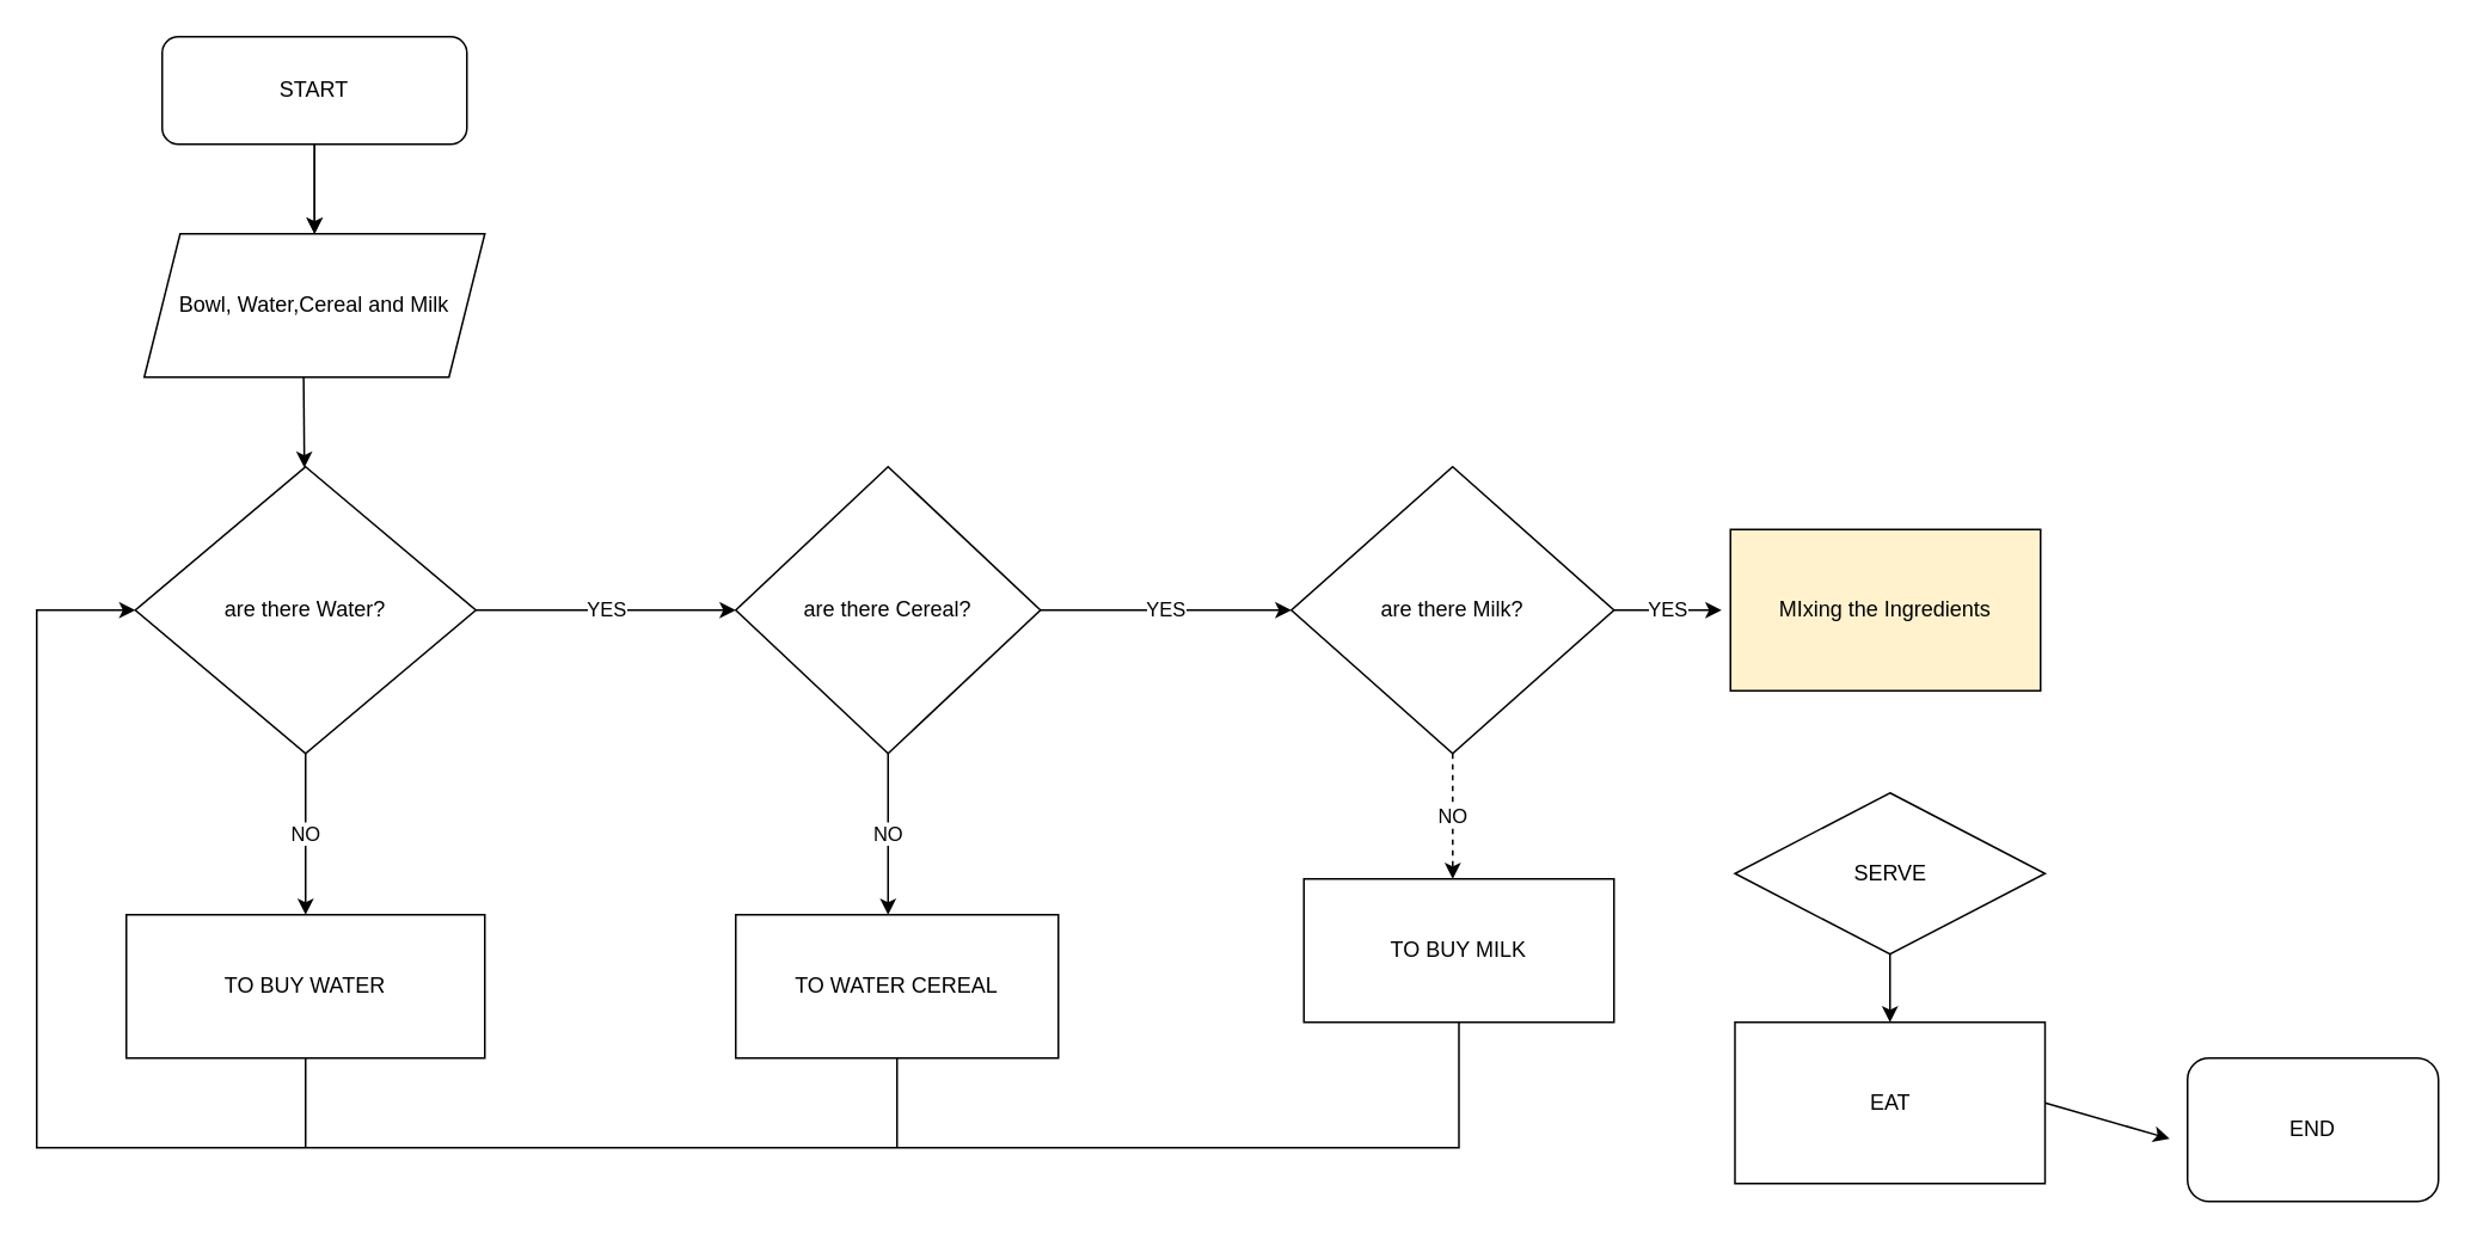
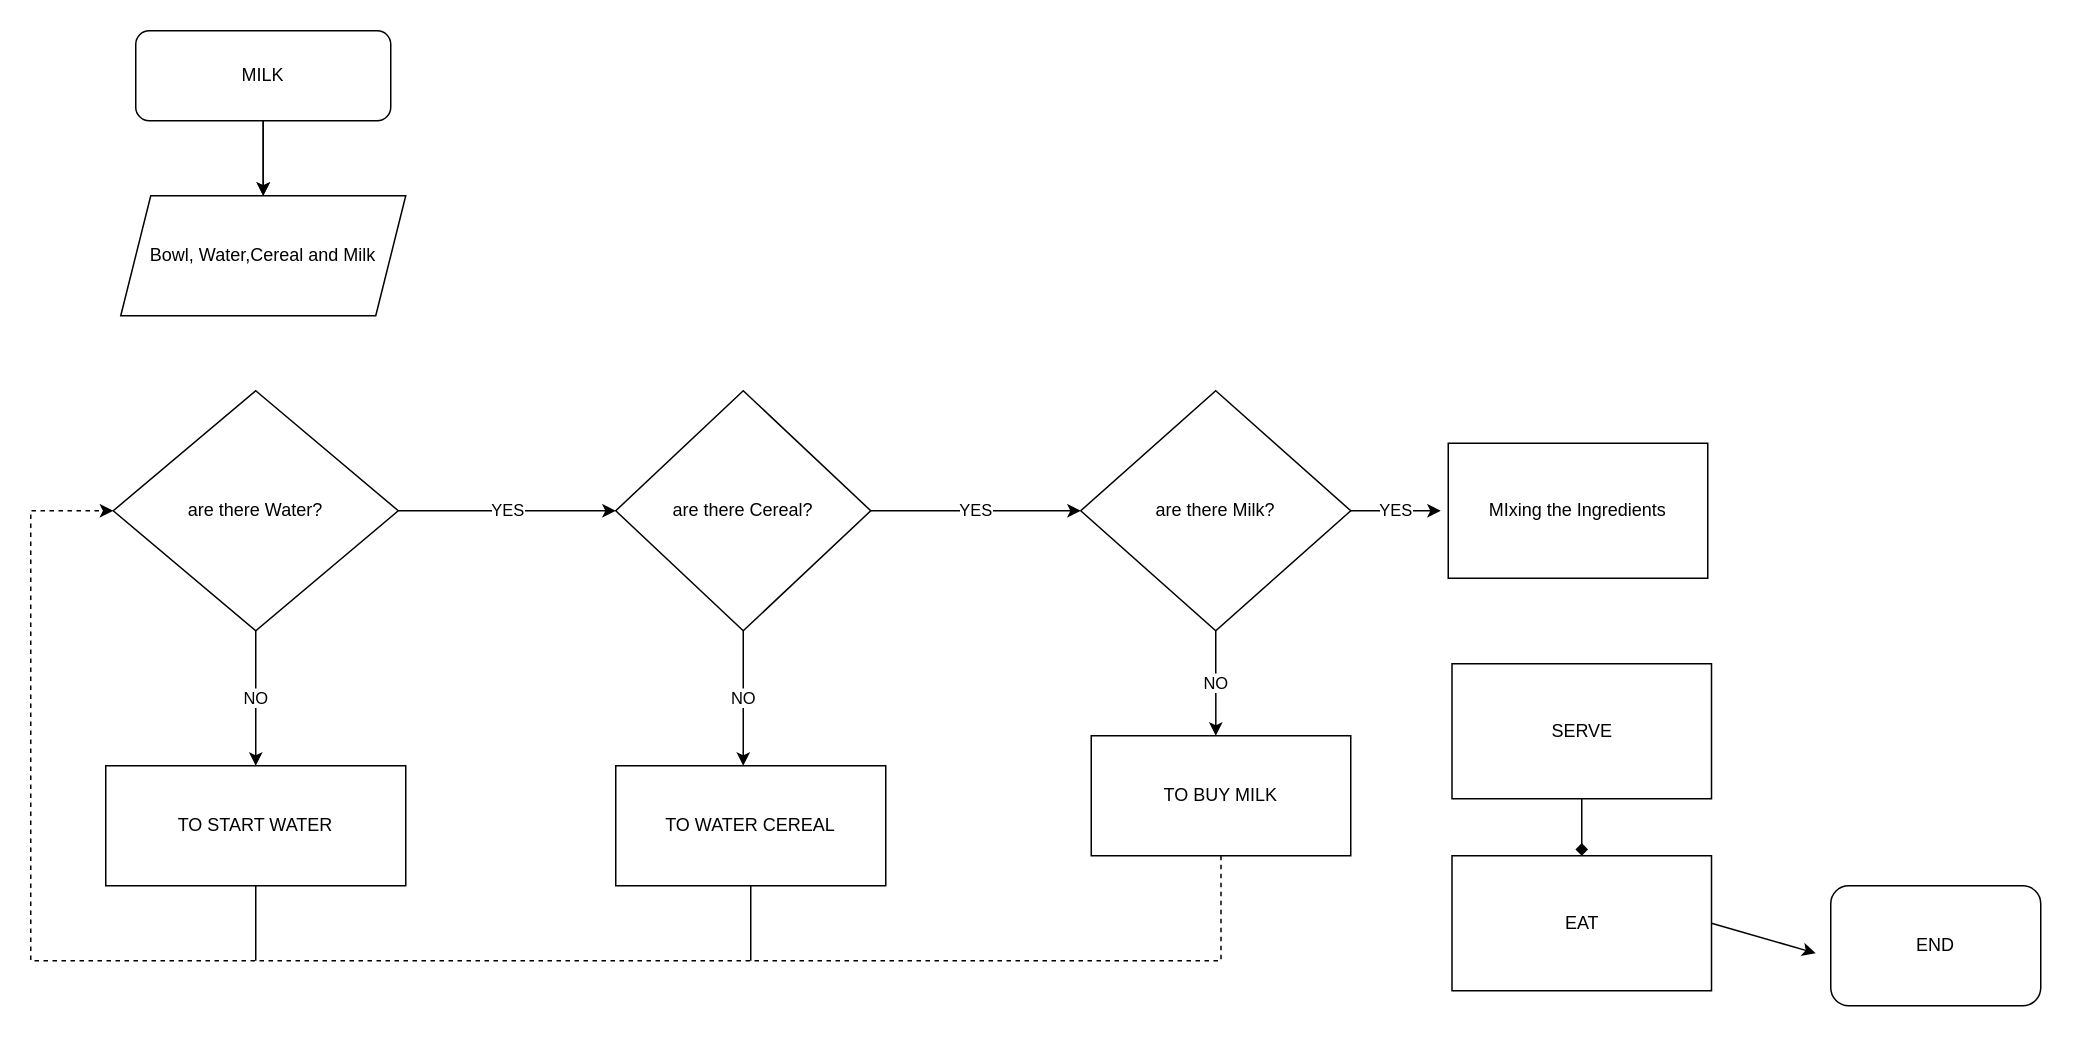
  <mxCell id="0" />
  <mxCell id="1" parent="0" />
  <mxCell id="2" value="" style="edgeStyle=orthogonalEdgeStyle;rounded=0;orthogonalLoop=1;jettySize=auto;html=1;" edge="1" parent="1" source="3" target="4"><mxGeometry relative="1" as="geometry" /></mxCell>
- <mxCell id="3" value="START" style="rounded=1;whiteSpace=wrap;html=1;" vertex="1" parent="1"><mxGeometry x="90" width="170" height="60" as="geometry" y="20" /></mxCell>
+ <mxCell id="3" value="MILK" style="rounded=1;whiteSpace=wrap;html=1;" vertex="1" parent="1"><mxGeometry x="90" width="170" height="60" as="geometry" y="20" /></mxCell>
  <mxCell id="4" value="Bowl, Water,Cereal and Milk" style="shape=parallelogram;perimeter=parallelogramPerimeter;whiteSpace=wrap;html=1;fixedSize=1;" vertex="1" parent="1"><mxGeometry x="80" y="130" width="190" height="80" as="geometry" /></mxCell>
  <mxCell id="5" value="" style="endArrow=classic;html=1;rounded=0;entryX=0.5;entryY=0;entryDx=0;entryDy=0;" edge="1" parent="1" source="3" target="4"><mxGeometry width="50" height="50" relative="1" as="geometry"><mxPoint x="320" y="320" as="sourcePoint" /><mxPoint x="370" y="270" as="targetPoint" /></mxGeometry></mxCell>
  <mxCell id="6" value="are there Water?" style="rhombus;whiteSpace=wrap;html=1;" vertex="1" parent="1"><mxGeometry x="75" y="260" width="190" height="160" as="geometry" /></mxCell>
  <mxCell id="7" value="YES&lt;br&gt;" style="endArrow=classic;html=1;rounded=0;exitX=1;exitY=0.5;exitDx=0;exitDy=0;" edge="1" parent="1" source="6"><mxGeometry relative="1" as="geometry"><mxPoint x="270" y="340" as="sourcePoint" /><mxPoint x="410" y="340" as="targetPoint" /></mxGeometry></mxCell>
  <mxCell id="8" value="NO&lt;br&gt;" style="endArrow=classic;html=1;rounded=0;" edge="1" parent="1"><mxGeometry relative="1" as="geometry"><mxPoint x="170" y="420" as="sourcePoint" /><mxPoint x="170" y="510" as="targetPoint" /></mxGeometry></mxCell>
- <mxCell id="9" value="" style="endArrow=classic;html=1;rounded=0;exitX=0.468;exitY=1;exitDx=0;exitDy=0;exitPerimeter=0;" edge="1" parent="1" source="4" target="6"><mxGeometry width="50" height="50" relative="1" as="geometry"><mxPoint x="170" y="220" as="sourcePoint" /><mxPoint x="490" y="260" as="targetPoint" /></mxGeometry></mxCell>
- <mxCell id="10" value="TO BUY WATER" style="rounded=0;whiteSpace=wrap;html=1;" vertex="1" parent="1"><mxGeometry x="70" y="510" width="200" height="80" as="geometry" /></mxCell>
+ <mxCell id="10" value="TO START WATER" style="rounded=0;whiteSpace=wrap;html=1;" vertex="1" parent="1"><mxGeometry x="70" y="510" width="200" height="80" as="geometry" /></mxCell>
  <mxCell id="11" value="are there Cereal?" style="rhombus;whiteSpace=wrap;html=1;" vertex="1" parent="1"><mxGeometry x="410" y="260" width="170" height="160" as="geometry" /></mxCell>
  <mxCell id="12" value="NO&lt;br&gt;" style="endArrow=classic;html=1;rounded=0;exitX=0.5;exitY=1;exitDx=0;exitDy=0;" edge="1" parent="1" source="11"><mxGeometry relative="1" as="geometry"><mxPoint x="430" y="470" as="sourcePoint" /><mxPoint x="495" y="510" as="targetPoint" /></mxGeometry></mxCell>
  <mxCell id="13" value="TO WATER CEREAL" style="rounded=0;whiteSpace=wrap;html=1;" vertex="1" parent="1"><mxGeometry x="410" y="510" width="180" height="80" as="geometry" /></mxCell>
  <mxCell id="14" value="YES&lt;br&gt;" style="endArrow=classic;html=1;rounded=0;exitX=1;exitY=0.5;exitDx=0;exitDy=0;" edge="1" parent="1" source="11"><mxGeometry relative="1" as="geometry"><mxPoint x="650" y="339.5" as="sourcePoint" /><mxPoint x="720" y="340" as="targetPoint" /></mxGeometry></mxCell>
  <mxCell id="15" value="are there Milk?" style="rhombus;whiteSpace=wrap;html=1;" vertex="1" parent="1"><mxGeometry x="720" y="260" width="180" height="160" as="geometry" /></mxCell>
- <mxCell id="16" value="NO&lt;br&gt;" style="endArrow=classic;html=1;rounded=0;exitX=0.5;exitY=1;exitDx=0;exitDy=0;entryX=0.48;entryY=0;entryDx=0;entryDy=0;entryPerimeter=0;dashed=1;" edge="1" parent="1" source="15" target="18"><mxGeometry relative="1" as="geometry"><mxPoint x="505" y="430" as="sourcePoint" /><mxPoint x="810" y="520" as="targetPoint" /></mxGeometry></mxCell>
- <mxCell id="17" style="edgeStyle=orthogonalEdgeStyle;rounded=0;orthogonalLoop=1;jettySize=auto;html=1;exitX=0.5;exitY=1;exitDx=0;exitDy=0;entryX=0;entryY=0.5;entryDx=0;entryDy=0;" edge="1" parent="1" source="18" target="6"><mxGeometry relative="1" as="geometry"><Array as="points"><mxPoint x="814" y="640" /><mxPoint x="20" y="640" /><mxPoint x="20" y="340" /></Array></mxGeometry></mxCell>
+ <mxCell id="16" value="NO&lt;br&gt;" style="endArrow=classic;html=1;rounded=0;exitX=0.5;exitY=1;exitDx=0;exitDy=0;entryX=0.48;entryY=0;entryDx=0;entryDy=0;entryPerimeter=0;" edge="1" parent="1" source="15" target="18"><mxGeometry relative="1" as="geometry"><mxPoint x="505" y="430" as="sourcePoint" /><mxPoint x="810" y="520" as="targetPoint" /></mxGeometry></mxCell>
+ <mxCell id="17" style="edgeStyle=orthogonalEdgeStyle;rounded=0;orthogonalLoop=1;jettySize=auto;html=1;exitX=0.5;exitY=1;exitDx=0;exitDy=0;entryX=0;entryY=0.5;entryDx=0;entryDy=0;dashed=1;" edge="1" parent="1" source="18" target="6"><mxGeometry relative="1" as="geometry"><Array as="points"><mxPoint x="814" y="640" /><mxPoint x="20" y="640" /><mxPoint x="20" y="340" /></Array></mxGeometry></mxCell>
  <mxCell id="18" value="TO BUY MILK" style="rounded=0;whiteSpace=wrap;html=1;" vertex="1" parent="1"><mxGeometry x="727" y="490" width="173" height="80" as="geometry" /></mxCell>
- <mxCell id="19" value="MIxing the Ingredients" style="rounded=0;whiteSpace=wrap;html=1;fillColor=#fff2cc;" vertex="1" parent="1"><mxGeometry x="965" y="295" width="173" height="90" as="geometry" /></mxCell>
- <mxCell id="20" value="SERVE" style="rhombus;whiteSpace=wrap;html=1;" vertex="1" parent="1"><mxGeometry x="967.5" y="442" width="173" height="90" as="geometry" /></mxCell>
+ <mxCell id="19" value="MIxing the Ingredients" style="rounded=0;whiteSpace=wrap;html=1;" vertex="1" parent="1"><mxGeometry x="965" y="295" width="173" height="90" as="geometry" /></mxCell>
+ <mxCell id="20" value="SERVE" style="rounded=0;whiteSpace=wrap;html=1;" vertex="1" parent="1"><mxGeometry x="967.5" y="442" width="173" height="90" as="geometry" /></mxCell>
  <mxCell id="21" value="YES&lt;br&gt;" style="endArrow=classic;html=1;rounded=0;" edge="1" parent="1"><mxGeometry relative="1" as="geometry"><mxPoint x="900" y="340" as="sourcePoint" /><mxPoint x="960" y="340" as="targetPoint" /></mxGeometry></mxCell>
  <mxCell id="22" value="EAT" style="rounded=0;whiteSpace=wrap;html=1;" vertex="1" parent="1"><mxGeometry x="967.5" y="570" width="173" height="90" as="geometry" /></mxCell>
- <mxCell id="23" value="" style="endArrow=classic;html=1;rounded=0;exitX=0.5;exitY=1;exitDx=0;exitDy=0;entryX=0.5;entryY=0;entryDx=0;entryDy=0;" edge="1" parent="1" source="20" target="22"><mxGeometry width="50" height="50" relative="1" as="geometry"><mxPoint x="1150" y="440" as="sourcePoint" /><mxPoint x="1200" y="390" as="targetPoint" /></mxGeometry></mxCell>
+ <mxCell id="23" value="" style="endArrow=diamond;html=1;rounded=0;exitX=0.5;exitY=1;exitDx=0;exitDy=0;entryX=0.5;entryY=0;entryDx=0;entryDy=0;" edge="1" parent="1" source="20" target="22"><mxGeometry width="50" height="50" relative="1" as="geometry"><mxPoint x="1150" y="440" as="sourcePoint" /><mxPoint x="1200" y="390" as="targetPoint" /></mxGeometry></mxCell>
  <mxCell id="24" value="" style="endArrow=classic;html=1;rounded=0;exitX=1;exitY=0.5;exitDx=0;exitDy=0;" edge="1" parent="1" source="22"><mxGeometry width="50" height="50" relative="1" as="geometry"><mxPoint x="1300" y="510" as="sourcePoint" /><mxPoint x="1210" y="635" as="targetPoint" /></mxGeometry></mxCell>
  <mxCell id="25" value="" style="endArrow=none;html=1;rounded=0;entryX=0.5;entryY=1;entryDx=0;entryDy=0;" edge="1" parent="1" target="10"><mxGeometry width="50" height="50" relative="1" as="geometry"><mxPoint x="170" y="640" as="sourcePoint" /><mxPoint x="200" y="590" as="targetPoint" /></mxGeometry></mxCell>
  <mxCell id="26" value="" style="endArrow=none;html=1;rounded=0;" edge="1" parent="1"><mxGeometry width="50" height="50" relative="1" as="geometry"><mxPoint x="500" y="640" as="sourcePoint" /><mxPoint x="500" y="590" as="targetPoint" /></mxGeometry></mxCell>
  <mxCell id="27" value="END" style="rounded=1;whiteSpace=wrap;html=1;" vertex="1" parent="1"><mxGeometry x="1220" y="590" width="140" height="80" as="geometry" /></mxCell>
